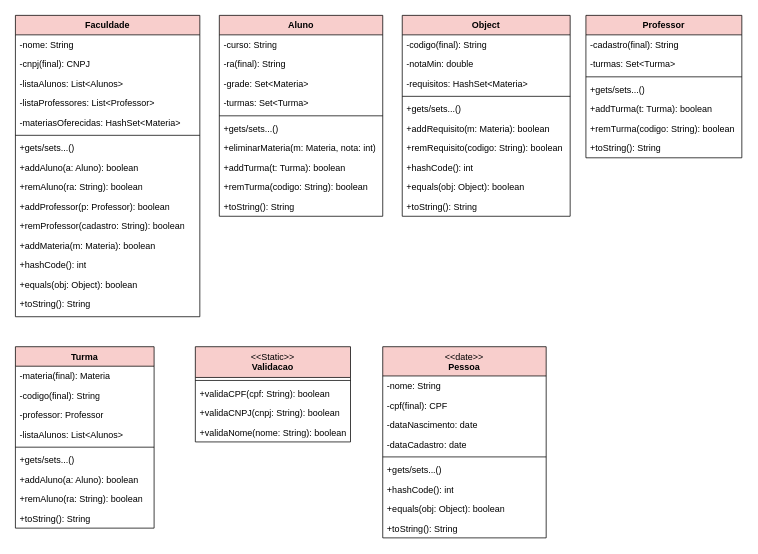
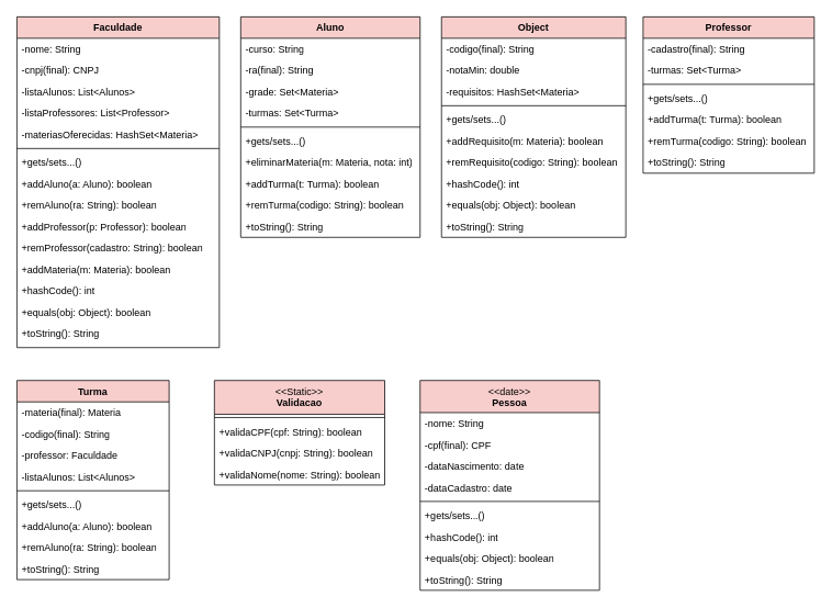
  <mxCell id="0" />
  <mxCell id="1" parent="0" />
  <mxCell id="2" value="Faculdade" style="swimlane;fontStyle=1;align=center;verticalAlign=top;childLayout=stackLayout;horizontal=1;startSize=26;horizontalStack=0;resizeParent=1;resizeLast=0;collapsible=1;marginBottom=0;rounded=0;shadow=0;strokeWidth=1;fillColor=#f8cecc;strokeColor=#000000;" vertex="1" parent="1"><mxGeometry x="20" y="20" width="246" height="402" as="geometry"><mxRectangle x="220" y="120" width="160" height="26" as="alternateBounds" /></mxGeometry></mxCell>
  <mxCell id="3" value="-nome: String" style="text;align=left;verticalAlign=top;spacingLeft=4;spacingRight=4;overflow=hidden;rotatable=0;points=[[0,0.5],[1,0.5]];portConstraint=eastwest;" vertex="1" parent="2"><mxGeometry y="26" width="246" height="26" as="geometry" /></mxCell>
  <mxCell id="4" value="-cnpj(final): CNPJ" style="text;align=left;verticalAlign=top;spacingLeft=4;spacingRight=4;overflow=hidden;rotatable=0;points=[[0,0.5],[1,0.5]];portConstraint=eastwest;rounded=0;shadow=0;html=0;strokeColor=none;" vertex="1" parent="2"><mxGeometry y="52" width="246" height="26" as="geometry" /></mxCell>
  <mxCell id="5" value="-listaAlunos: List&amp;lt;Alunos&amp;gt;" style="text;strokeColor=none;fillColor=none;align=left;verticalAlign=top;spacingLeft=4;spacingRight=4;overflow=hidden;rotatable=0;points=[[0,0.5],[1,0.5]];portConstraint=eastwest;whiteSpace=wrap;html=1;" vertex="1" parent="2"><mxGeometry y="78" width="246" height="26" as="geometry" /></mxCell>
  <mxCell id="6" value="-listaProfessores: List&amp;lt;Professor&amp;gt;" style="text;strokeColor=none;fillColor=none;align=left;verticalAlign=top;spacingLeft=4;spacingRight=4;overflow=hidden;rotatable=0;points=[[0,0.5],[1,0.5]];portConstraint=eastwest;whiteSpace=wrap;html=1;" vertex="1" parent="2"><mxGeometry y="104" width="246" height="26" as="geometry" /></mxCell>
  <mxCell id="7" value="-materiasOferecidas: HashSet&amp;lt;Materia&amp;gt;" style="text;strokeColor=none;fillColor=none;align=left;verticalAlign=top;spacingLeft=4;spacingRight=4;overflow=hidden;rotatable=0;points=[[0,0.5],[1,0.5]];portConstraint=eastwest;whiteSpace=wrap;html=1;" vertex="1" parent="2"><mxGeometry y="130" width="246" height="26" as="geometry" /></mxCell>
  <mxCell id="8" value="" style="line;html=1;strokeWidth=1;align=left;verticalAlign=middle;spacingTop=-1;spacingLeft=3;spacingRight=3;rotatable=0;labelPosition=right;points=[];portConstraint=eastwest;" vertex="1" parent="2"><mxGeometry y="156" width="246" height="8" as="geometry" /></mxCell>
  <mxCell id="9" value="+gets/sets...()" style="text;strokeColor=none;fillColor=none;align=left;verticalAlign=top;spacingLeft=4;spacingRight=4;overflow=hidden;rotatable=0;points=[[0,0.5],[1,0.5]];portConstraint=eastwest;whiteSpace=wrap;html=1;" vertex="1" parent="2"><mxGeometry y="164" width="246" height="26" as="geometry" /></mxCell>
  <mxCell id="10" value="+addAluno(a: Aluno): boolean" style="text;strokeColor=none;fillColor=none;align=left;verticalAlign=top;spacingLeft=4;spacingRight=4;overflow=hidden;rotatable=0;points=[[0,0.5],[1,0.5]];portConstraint=eastwest;whiteSpace=wrap;html=1;" vertex="1" parent="2"><mxGeometry y="190" width="246" height="26" as="geometry" /></mxCell>
  <mxCell id="11" value="+remAluno(ra: String): boolean" style="text;strokeColor=none;fillColor=none;align=left;verticalAlign=top;spacingLeft=4;spacingRight=4;overflow=hidden;rotatable=0;points=[[0,0.5],[1,0.5]];portConstraint=eastwest;whiteSpace=wrap;html=1;" vertex="1" parent="2"><mxGeometry y="216" width="246" height="26" as="geometry" /></mxCell>
  <mxCell id="12" value="+addProfessor(p: Professor): boolean" style="text;strokeColor=none;fillColor=none;align=left;verticalAlign=top;spacingLeft=4;spacingRight=4;overflow=hidden;rotatable=0;points=[[0,0.5],[1,0.5]];portConstraint=eastwest;whiteSpace=wrap;html=1;" vertex="1" parent="2"><mxGeometry y="242" width="246" height="26" as="geometry" /></mxCell>
  <mxCell id="13" value="+remProfessor(cadastro: String): boolean" style="text;strokeColor=none;fillColor=none;align=left;verticalAlign=top;spacingLeft=4;spacingRight=4;overflow=hidden;rotatable=0;points=[[0,0.5],[1,0.5]];portConstraint=eastwest;whiteSpace=wrap;html=1;" vertex="1" parent="2"><mxGeometry y="268" width="246" height="26" as="geometry" /></mxCell>
  <mxCell id="14" value="+addMateria(m: Materia): boolean" style="text;strokeColor=none;fillColor=none;align=left;verticalAlign=top;spacingLeft=4;spacingRight=4;overflow=hidden;rotatable=0;points=[[0,0.5],[1,0.5]];portConstraint=eastwest;whiteSpace=wrap;html=1;" vertex="1" parent="2"><mxGeometry y="294" width="246" height="26" as="geometry" /></mxCell>
  <mxCell id="15" value="+hashCode(): int" style="text;strokeColor=none;fillColor=none;align=left;verticalAlign=top;spacingLeft=4;spacingRight=4;overflow=hidden;rotatable=0;points=[[0,0.5],[1,0.5]];portConstraint=eastwest;whiteSpace=wrap;html=1;" vertex="1" parent="2"><mxGeometry y="320" width="246" height="26" as="geometry" /></mxCell>
  <mxCell id="16" value="+equals(obj: Object): boolean" style="text;strokeColor=none;fillColor=none;align=left;verticalAlign=top;spacingLeft=4;spacingRight=4;overflow=hidden;rotatable=0;points=[[0,0.5],[1,0.5]];portConstraint=eastwest;whiteSpace=wrap;html=1;" vertex="1" parent="2"><mxGeometry y="346" width="246" height="26" as="geometry" /></mxCell>
  <mxCell id="17" value="+toString(): String" style="text;strokeColor=none;fillColor=none;align=left;verticalAlign=top;spacingLeft=4;spacingRight=4;overflow=hidden;rotatable=0;points=[[0,0.5],[1,0.5]];portConstraint=eastwest;whiteSpace=wrap;html=1;" vertex="1" parent="2"><mxGeometry y="372" width="246" height="26" as="geometry" /></mxCell>
  <mxCell id="18" value="Aluno" style="swimlane;fontStyle=1;align=center;verticalAlign=top;childLayout=stackLayout;horizontal=1;startSize=26;horizontalStack=0;resizeParent=1;resizeParentMax=0;resizeLast=0;collapsible=1;marginBottom=0;whiteSpace=wrap;html=1;fillColor=#f8cecc;strokeColor=#000000;" vertex="1" parent="1"><mxGeometry x="292" y="20" width="218" height="268" as="geometry" /></mxCell>
  <mxCell id="19" value="-curso: String" style="text;strokeColor=none;fillColor=none;align=left;verticalAlign=top;spacingLeft=4;spacingRight=4;overflow=hidden;rotatable=0;points=[[0,0.5],[1,0.5]];portConstraint=eastwest;whiteSpace=wrap;html=1;" vertex="1" parent="18"><mxGeometry y="26" width="218" height="26" as="geometry" /></mxCell>
  <mxCell id="20" value="-ra(final): String" style="text;strokeColor=none;fillColor=none;align=left;verticalAlign=top;spacingLeft=4;spacingRight=4;overflow=hidden;rotatable=0;points=[[0,0.5],[1,0.5]];portConstraint=eastwest;whiteSpace=wrap;html=1;" vertex="1" parent="18"><mxGeometry y="52" width="218" height="26" as="geometry" /></mxCell>
  <mxCell id="21" value="-grade: Set&amp;lt;Materia&amp;gt;" style="text;strokeColor=none;fillColor=none;align=left;verticalAlign=top;spacingLeft=4;spacingRight=4;overflow=hidden;rotatable=0;points=[[0,0.5],[1,0.5]];portConstraint=eastwest;whiteSpace=wrap;html=1;" vertex="1" parent="18"><mxGeometry y="78" width="218" height="26" as="geometry" /></mxCell>
  <mxCell id="22" value="-turmas: Set&amp;lt;Turma&amp;gt;" style="text;strokeColor=none;fillColor=none;align=left;verticalAlign=top;spacingLeft=4;spacingRight=4;overflow=hidden;rotatable=0;points=[[0,0.5],[1,0.5]];portConstraint=eastwest;whiteSpace=wrap;html=1;" vertex="1" parent="18"><mxGeometry y="104" width="218" height="26" as="geometry" /></mxCell>
  <mxCell id="23" value="" style="line;strokeWidth=1;fillColor=none;align=left;verticalAlign=middle;spacingTop=-1;spacingLeft=3;spacingRight=3;rotatable=0;labelPosition=right;points=[];portConstraint=eastwest;strokeColor=inherit;" vertex="1" parent="18"><mxGeometry y="130" width="218" height="8" as="geometry" /></mxCell>
  <mxCell id="24" value="+gets/sets...()" style="text;strokeColor=none;fillColor=none;align=left;verticalAlign=top;spacingLeft=4;spacingRight=4;overflow=hidden;rotatable=0;points=[[0,0.5],[1,0.5]];portConstraint=eastwest;whiteSpace=wrap;html=1;" vertex="1" parent="18"><mxGeometry y="138" width="218" height="26" as="geometry" /></mxCell>
  <mxCell id="25" value="+eliminarMateria(m: Materia, nota: int)" style="text;strokeColor=none;fillColor=none;align=left;verticalAlign=top;spacingLeft=4;spacingRight=4;overflow=hidden;rotatable=0;points=[[0,0.5],[1,0.5]];portConstraint=eastwest;whiteSpace=wrap;html=1;" vertex="1" parent="18"><mxGeometry y="164" width="218" height="26" as="geometry" /></mxCell>
  <mxCell id="26" value="+addTurma(t: Turma): boolean" style="text;strokeColor=none;fillColor=none;align=left;verticalAlign=top;spacingLeft=4;spacingRight=4;overflow=hidden;rotatable=0;points=[[0,0.5],[1,0.5]];portConstraint=eastwest;whiteSpace=wrap;html=1;" vertex="1" parent="18"><mxGeometry y="190" width="218" height="26" as="geometry" /></mxCell>
  <mxCell id="27" value="+remTurma(codigo: String): boolean" style="text;strokeColor=none;fillColor=none;align=left;verticalAlign=top;spacingLeft=4;spacingRight=4;overflow=hidden;rotatable=0;points=[[0,0.5],[1,0.5]];portConstraint=eastwest;whiteSpace=wrap;html=1;" vertex="1" parent="18"><mxGeometry y="216" width="218" height="26" as="geometry" /></mxCell>
  <mxCell id="28" value="+toString(): String" style="text;strokeColor=none;fillColor=none;align=left;verticalAlign=top;spacingLeft=4;spacingRight=4;overflow=hidden;rotatable=0;points=[[0,0.5],[1,0.5]];portConstraint=eastwest;whiteSpace=wrap;html=1;" vertex="1" parent="18"><mxGeometry y="242" width="218" height="26" as="geometry" /></mxCell>
  <mxCell id="29" value="Object" style="swimlane;fontStyle=1;align=center;verticalAlign=top;childLayout=stackLayout;horizontal=1;startSize=26;horizontalStack=0;resizeParent=1;resizeParentMax=0;resizeLast=0;collapsible=1;marginBottom=0;whiteSpace=wrap;html=1;fillColor=#f8cecc;strokeColor=#000000;" vertex="1" parent="1"><mxGeometry x="536" y="20" width="224" height="268" as="geometry" /></mxCell>
  <mxCell id="30" value="-codigo(final): String" style="text;strokeColor=none;fillColor=none;align=left;verticalAlign=top;spacingLeft=4;spacingRight=4;overflow=hidden;rotatable=0;points=[[0,0.5],[1,0.5]];portConstraint=eastwest;whiteSpace=wrap;html=1;" vertex="1" parent="29"><mxGeometry y="26" width="224" height="26" as="geometry" /></mxCell>
  <mxCell id="31" value="-notaMin: double" style="text;strokeColor=none;fillColor=none;align=left;verticalAlign=top;spacingLeft=4;spacingRight=4;overflow=hidden;rotatable=0;points=[[0,0.5],[1,0.5]];portConstraint=eastwest;whiteSpace=wrap;html=1;" vertex="1" parent="29"><mxGeometry y="52" width="224" height="26" as="geometry" /></mxCell>
  <mxCell id="32" value="-requisitos: HashSet&amp;lt;Materia&amp;gt;" style="text;strokeColor=none;fillColor=none;align=left;verticalAlign=top;spacingLeft=4;spacingRight=4;overflow=hidden;rotatable=0;points=[[0,0.5],[1,0.5]];portConstraint=eastwest;whiteSpace=wrap;html=1;" vertex="1" parent="29"><mxGeometry y="78" width="224" height="26" as="geometry" /></mxCell>
  <mxCell id="33" value="" style="line;strokeWidth=1;fillColor=none;align=left;verticalAlign=middle;spacingTop=-1;spacingLeft=3;spacingRight=3;rotatable=0;labelPosition=right;points=[];portConstraint=eastwest;strokeColor=inherit;" vertex="1" parent="29"><mxGeometry y="104" width="224" height="8" as="geometry" /></mxCell>
  <mxCell id="34" value="+gets/sets...()" style="text;strokeColor=none;fillColor=none;align=left;verticalAlign=top;spacingLeft=4;spacingRight=4;overflow=hidden;rotatable=0;points=[[0,0.5],[1,0.5]];portConstraint=eastwest;whiteSpace=wrap;html=1;" vertex="1" parent="29"><mxGeometry y="112" width="224" height="26" as="geometry" /></mxCell>
  <mxCell id="35" value="+addRequisito(m: Materia): boolean" style="text;strokeColor=none;fillColor=none;align=left;verticalAlign=top;spacingLeft=4;spacingRight=4;overflow=hidden;rotatable=0;points=[[0,0.5],[1,0.5]];portConstraint=eastwest;whiteSpace=wrap;html=1;" vertex="1" parent="29"><mxGeometry y="138" width="224" height="26" as="geometry" /></mxCell>
  <mxCell id="36" value="+remRequisito(codigo: String): boolean" style="text;strokeColor=none;fillColor=none;align=left;verticalAlign=top;spacingLeft=4;spacingRight=4;overflow=hidden;rotatable=0;points=[[0,0.5],[1,0.5]];portConstraint=eastwest;whiteSpace=wrap;html=1;" vertex="1" parent="29"><mxGeometry y="164" width="224" height="26" as="geometry" /></mxCell>
  <mxCell id="37" value="+hashCode(): int" style="text;strokeColor=none;fillColor=none;align=left;verticalAlign=top;spacingLeft=4;spacingRight=4;overflow=hidden;rotatable=0;points=[[0,0.5],[1,0.5]];portConstraint=eastwest;whiteSpace=wrap;html=1;" vertex="1" parent="29"><mxGeometry y="190" width="224" height="26" as="geometry" /></mxCell>
  <mxCell id="38" value="+equals(obj: Object): boolean" style="text;strokeColor=none;fillColor=none;align=left;verticalAlign=top;spacingLeft=4;spacingRight=4;overflow=hidden;rotatable=0;points=[[0,0.5],[1,0.5]];portConstraint=eastwest;whiteSpace=wrap;html=1;" vertex="1" parent="29"><mxGeometry y="216" width="224" height="26" as="geometry" /></mxCell>
  <mxCell id="39" value="+toString(): String" style="text;strokeColor=none;fillColor=none;align=left;verticalAlign=top;spacingLeft=4;spacingRight=4;overflow=hidden;rotatable=0;points=[[0,0.5],[1,0.5]];portConstraint=eastwest;whiteSpace=wrap;html=1;" vertex="1" parent="29"><mxGeometry y="242" width="224" height="26" as="geometry" /></mxCell>
  <mxCell id="40" value="Professor" style="swimlane;fontStyle=1;align=center;verticalAlign=top;childLayout=stackLayout;horizontal=1;startSize=26;horizontalStack=0;resizeParent=1;resizeParentMax=0;resizeLast=0;collapsible=1;marginBottom=0;whiteSpace=wrap;html=1;fillColor=#f8cecc;strokeColor=#000000;" vertex="1" parent="1"><mxGeometry x="781" y="20" width="208" height="190" as="geometry" /></mxCell>
  <mxCell id="41" value="-cadastro(final): String" style="text;strokeColor=none;fillColor=none;align=left;verticalAlign=top;spacingLeft=4;spacingRight=4;overflow=hidden;rotatable=0;points=[[0,0.5],[1,0.5]];portConstraint=eastwest;whiteSpace=wrap;html=1;" vertex="1" parent="40"><mxGeometry y="26" width="208" height="26" as="geometry" /></mxCell>
  <mxCell id="42" value="-turmas: Set&amp;lt;Turma&amp;gt;" style="text;strokeColor=none;fillColor=none;align=left;verticalAlign=top;spacingLeft=4;spacingRight=4;overflow=hidden;rotatable=0;points=[[0,0.5],[1,0.5]];portConstraint=eastwest;whiteSpace=wrap;html=1;" vertex="1" parent="40"><mxGeometry y="52" width="208" height="26" as="geometry" /></mxCell>
  <mxCell id="43" value="" style="line;strokeWidth=1;fillColor=none;align=left;verticalAlign=middle;spacingTop=-1;spacingLeft=3;spacingRight=3;rotatable=0;labelPosition=right;points=[];portConstraint=eastwest;strokeColor=inherit;" vertex="1" parent="40"><mxGeometry y="78" width="208" height="8" as="geometry" /></mxCell>
  <mxCell id="44" value="+gets/sets...()" style="text;strokeColor=none;fillColor=none;align=left;verticalAlign=top;spacingLeft=4;spacingRight=4;overflow=hidden;rotatable=0;points=[[0,0.5],[1,0.5]];portConstraint=eastwest;whiteSpace=wrap;html=1;" vertex="1" parent="40"><mxGeometry y="86" width="208" height="26" as="geometry" /></mxCell>
  <mxCell id="45" value="+addTurma(t: Turma): boolean" style="text;strokeColor=none;fillColor=none;align=left;verticalAlign=top;spacingLeft=4;spacingRight=4;overflow=hidden;rotatable=0;points=[[0,0.5],[1,0.5]];portConstraint=eastwest;whiteSpace=wrap;html=1;" vertex="1" parent="40"><mxGeometry y="112" width="208" height="26" as="geometry" /></mxCell>
  <mxCell id="46" value="+remTurma(codigo: String): boolean" style="text;strokeColor=none;fillColor=none;align=left;verticalAlign=top;spacingLeft=4;spacingRight=4;overflow=hidden;rotatable=0;points=[[0,0.5],[1,0.5]];portConstraint=eastwest;whiteSpace=wrap;html=1;" vertex="1" parent="40"><mxGeometry y="138" width="208" height="26" as="geometry" /></mxCell>
  <mxCell id="47" value="+toString(): String" style="text;strokeColor=none;fillColor=none;align=left;verticalAlign=top;spacingLeft=4;spacingRight=4;overflow=hidden;rotatable=0;points=[[0,0.5],[1,0.5]];portConstraint=eastwest;whiteSpace=wrap;html=1;" vertex="1" parent="40"><mxGeometry y="164" width="208" height="26" as="geometry" /></mxCell>
  <mxCell id="48" value="Turma" style="swimlane;fontStyle=1;align=center;verticalAlign=top;childLayout=stackLayout;horizontal=1;startSize=26;horizontalStack=0;resizeParent=1;resizeParentMax=0;resizeLast=0;collapsible=1;marginBottom=0;whiteSpace=wrap;html=1;fillColor=#f8cecc;strokeColor=#000000;" vertex="1" parent="1"><mxGeometry x="20" y="462" width="185" height="242" as="geometry" /></mxCell>
  <mxCell id="49" value="-materia(final): Materia" style="text;strokeColor=none;fillColor=none;align=left;verticalAlign=top;spacingLeft=4;spacingRight=4;overflow=hidden;rotatable=0;points=[[0,0.5],[1,0.5]];portConstraint=eastwest;whiteSpace=wrap;html=1;" vertex="1" parent="48"><mxGeometry y="26" width="185" height="26" as="geometry" /></mxCell>
  <mxCell id="50" value="-codigo(final): String" style="text;strokeColor=none;fillColor=none;align=left;verticalAlign=top;spacingLeft=4;spacingRight=4;overflow=hidden;rotatable=0;points=[[0,0.5],[1,0.5]];portConstraint=eastwest;whiteSpace=wrap;html=1;" vertex="1" parent="48"><mxGeometry y="52" width="185" height="26" as="geometry" /></mxCell>
- <mxCell id="51" value="-professor: Professor" style="text;strokeColor=none;fillColor=none;align=left;verticalAlign=top;spacingLeft=4;spacingRight=4;overflow=hidden;rotatable=0;points=[[0,0.5],[1,0.5]];portConstraint=eastwest;whiteSpace=wrap;html=1;" vertex="1" parent="48"><mxGeometry y="78" width="185" height="26" as="geometry" /></mxCell>
+ <mxCell id="51" value="-professor: Faculdade" style="text;strokeColor=none;fillColor=none;align=left;verticalAlign=top;spacingLeft=4;spacingRight=4;overflow=hidden;rotatable=0;points=[[0,0.5],[1,0.5]];portConstraint=eastwest;whiteSpace=wrap;html=1;" vertex="1" parent="48"><mxGeometry y="78" width="185" height="26" as="geometry" /></mxCell>
  <mxCell id="52" value="-listaAlunos: List&amp;lt;Alunos&amp;gt;" style="text;strokeColor=none;fillColor=none;align=left;verticalAlign=top;spacingLeft=4;spacingRight=4;overflow=hidden;rotatable=0;points=[[0,0.5],[1,0.5]];portConstraint=eastwest;whiteSpace=wrap;html=1;" vertex="1" parent="48"><mxGeometry y="104" width="185" height="26" as="geometry" /></mxCell>
  <mxCell id="53" value="" style="line;strokeWidth=1;fillColor=none;align=left;verticalAlign=middle;spacingTop=-1;spacingLeft=3;spacingRight=3;rotatable=0;labelPosition=right;points=[];portConstraint=eastwest;strokeColor=inherit;" vertex="1" parent="48"><mxGeometry y="130" width="185" height="8" as="geometry" /></mxCell>
  <mxCell id="54" value="+gets/sets...()" style="text;strokeColor=none;fillColor=none;align=left;verticalAlign=top;spacingLeft=4;spacingRight=4;overflow=hidden;rotatable=0;points=[[0,0.5],[1,0.5]];portConstraint=eastwest;whiteSpace=wrap;html=1;" vertex="1" parent="48"><mxGeometry y="138" width="185" height="26" as="geometry" /></mxCell>
  <mxCell id="55" value="+addAluno(a: Aluno): boolean" style="text;strokeColor=none;fillColor=none;align=left;verticalAlign=top;spacingLeft=4;spacingRight=4;overflow=hidden;rotatable=0;points=[[0,0.5],[1,0.5]];portConstraint=eastwest;whiteSpace=wrap;html=1;" vertex="1" parent="48"><mxGeometry y="164" width="185" height="26" as="geometry" /></mxCell>
  <mxCell id="56" value="+remAluno(ra: String): boolean" style="text;strokeColor=none;fillColor=none;align=left;verticalAlign=top;spacingLeft=4;spacingRight=4;overflow=hidden;rotatable=0;points=[[0,0.5],[1,0.5]];portConstraint=eastwest;whiteSpace=wrap;html=1;" vertex="1" parent="48"><mxGeometry y="190" width="185" height="26" as="geometry" /></mxCell>
  <mxCell id="57" value="+toString(): String" style="text;strokeColor=none;fillColor=none;align=left;verticalAlign=top;spacingLeft=4;spacingRight=4;overflow=hidden;rotatable=0;points=[[0,0.5],[1,0.5]];portConstraint=eastwest;whiteSpace=wrap;html=1;" vertex="1" parent="48"><mxGeometry y="216" width="185" height="26" as="geometry" /></mxCell>
  <mxCell id="58" value="&lt;span style=&quot;font-weight: normal;&quot;&gt;&amp;lt;&amp;lt;Static&amp;gt;&amp;gt;&lt;/span&gt;&lt;br&gt;Validacao" style="swimlane;fontStyle=1;align=center;verticalAlign=top;childLayout=stackLayout;horizontal=1;startSize=41;horizontalStack=0;resizeParent=1;resizeParentMax=0;resizeLast=0;collapsible=1;marginBottom=0;whiteSpace=wrap;html=1;fillColor=#f8cecc;strokeColor=#000000;fillStyle=solid;" vertex="1" parent="1"><mxGeometry x="260" y="462" width="207" height="127" as="geometry" /></mxCell>
  <mxCell id="59" value="" style="line;strokeWidth=1;fillColor=none;align=left;verticalAlign=middle;spacingTop=-1;spacingLeft=3;spacingRight=3;rotatable=0;labelPosition=right;points=[];portConstraint=eastwest;strokeColor=inherit;" vertex="1" parent="58"><mxGeometry y="41" width="207" height="8" as="geometry" /></mxCell>
  <mxCell id="60" value="+validaCPF(cpf: String): boolean" style="text;strokeColor=none;fillColor=none;align=left;verticalAlign=top;spacingLeft=4;spacingRight=4;overflow=hidden;rotatable=0;points=[[0,0.5],[1,0.5]];portConstraint=eastwest;whiteSpace=wrap;html=1;" vertex="1" parent="58"><mxGeometry y="49" width="207" height="26" as="geometry" /></mxCell>
  <mxCell id="61" value="+validaCNPJ(cnpj: String): boolean" style="text;strokeColor=none;fillColor=none;align=left;verticalAlign=top;spacingLeft=4;spacingRight=4;overflow=hidden;rotatable=0;points=[[0,0.5],[1,0.5]];portConstraint=eastwest;whiteSpace=wrap;html=1;" vertex="1" parent="58"><mxGeometry y="75" width="207" height="26" as="geometry" /></mxCell>
  <mxCell id="62" value="+validaNome(nome: String): boolean" style="text;strokeColor=none;fillColor=none;align=left;verticalAlign=top;spacingLeft=4;spacingRight=4;overflow=hidden;rotatable=0;points=[[0,0.5],[1,0.5]];portConstraint=eastwest;whiteSpace=wrap;html=1;" vertex="1" parent="58"><mxGeometry y="101" width="207" height="26" as="geometry" /></mxCell>
  <mxCell id="63" value="&lt;span style=&quot;font-weight: normal;&quot;&gt;&amp;lt;&amp;lt;date&amp;gt;&amp;gt;&lt;/span&gt;&lt;br&gt;Pessoa" style="swimlane;fontStyle=1;align=center;verticalAlign=top;childLayout=stackLayout;horizontal=1;startSize=39;horizontalStack=0;resizeParent=1;resizeParentMax=0;resizeLast=0;collapsible=1;marginBottom=0;whiteSpace=wrap;html=1;fillColor=#f8cecc;strokeColor=#000000;" vertex="1" parent="1"><mxGeometry x="510" y="462" width="218" height="255" as="geometry" /></mxCell>
  <mxCell id="64" value="-nome: String" style="text;strokeColor=none;fillColor=none;align=left;verticalAlign=top;spacingLeft=4;spacingRight=4;overflow=hidden;rotatable=0;points=[[0,0.5],[1,0.5]];portConstraint=eastwest;whiteSpace=wrap;html=1;" vertex="1" parent="63"><mxGeometry y="39" width="218" height="26" as="geometry" /></mxCell>
  <mxCell id="65" value="-cpf(final): CPF" style="text;strokeColor=none;fillColor=none;align=left;verticalAlign=top;spacingLeft=4;spacingRight=4;overflow=hidden;rotatable=0;points=[[0,0.5],[1,0.5]];portConstraint=eastwest;whiteSpace=wrap;html=1;" vertex="1" parent="63"><mxGeometry y="65" width="218" height="26" as="geometry" /></mxCell>
  <mxCell id="66" value="-dataNascimento: date" style="text;strokeColor=none;fillColor=none;align=left;verticalAlign=top;spacingLeft=4;spacingRight=4;overflow=hidden;rotatable=0;points=[[0,0.5],[1,0.5]];portConstraint=eastwest;whiteSpace=wrap;html=1;" vertex="1" parent="63"><mxGeometry y="91" width="218" height="26" as="geometry" /></mxCell>
  <mxCell id="67" value="-dataCadastro: date" style="text;strokeColor=none;fillColor=none;align=left;verticalAlign=top;spacingLeft=4;spacingRight=4;overflow=hidden;rotatable=0;points=[[0,0.5],[1,0.5]];portConstraint=eastwest;whiteSpace=wrap;html=1;" vertex="1" parent="63"><mxGeometry y="117" width="218" height="26" as="geometry" /></mxCell>
  <mxCell id="68" value="" style="line;strokeWidth=1;fillColor=none;align=left;verticalAlign=middle;spacingTop=-1;spacingLeft=3;spacingRight=3;rotatable=0;labelPosition=right;points=[];portConstraint=eastwest;strokeColor=inherit;" vertex="1" parent="63"><mxGeometry y="143" width="218" height="8" as="geometry" /></mxCell>
  <mxCell id="69" value="+gets/sets...()" style="text;strokeColor=none;fillColor=none;align=left;verticalAlign=top;spacingLeft=4;spacingRight=4;overflow=hidden;rotatable=0;points=[[0,0.5],[1,0.5]];portConstraint=eastwest;whiteSpace=wrap;html=1;" vertex="1" parent="63"><mxGeometry y="151" width="218" height="26" as="geometry" /></mxCell>
  <mxCell id="70" value="+hashCode(): int" style="text;strokeColor=none;fillColor=none;align=left;verticalAlign=top;spacingLeft=4;spacingRight=4;overflow=hidden;rotatable=0;points=[[0,0.5],[1,0.5]];portConstraint=eastwest;whiteSpace=wrap;html=1;" vertex="1" parent="63"><mxGeometry y="177" width="218" height="26" as="geometry" /></mxCell>
  <mxCell id="71" value="+equals(obj: Object): boolean" style="text;strokeColor=none;fillColor=none;align=left;verticalAlign=top;spacingLeft=4;spacingRight=4;overflow=hidden;rotatable=0;points=[[0,0.5],[1,0.5]];portConstraint=eastwest;whiteSpace=wrap;html=1;" vertex="1" parent="63"><mxGeometry y="203" width="218" height="26" as="geometry" /></mxCell>
  <mxCell id="72" value="+toString(): String" style="text;strokeColor=none;fillColor=none;align=left;verticalAlign=top;spacingLeft=4;spacingRight=4;overflow=hidden;rotatable=0;points=[[0,0.5],[1,0.5]];portConstraint=eastwest;whiteSpace=wrap;html=1;" vertex="1" parent="63"><mxGeometry y="229" width="218" height="26" as="geometry" /></mxCell>
